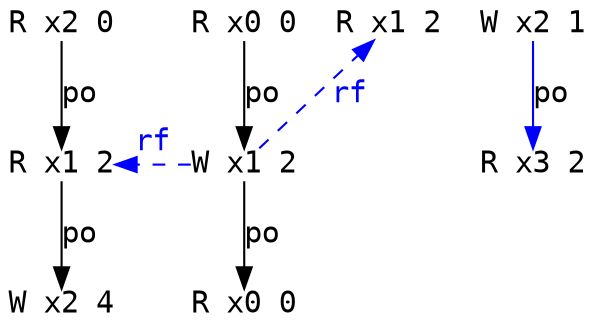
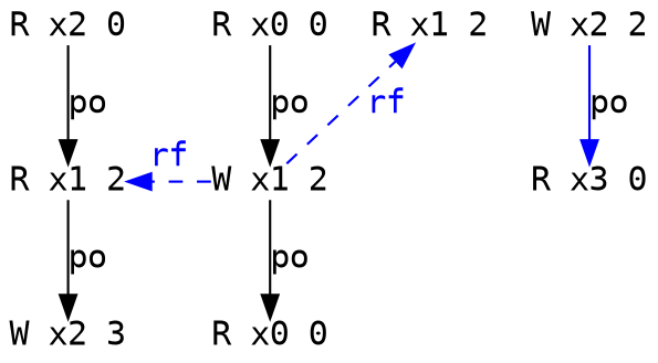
  digraph {
    fontname="DejaVu Sans Mono"
    node [fontname="DejaVu Sans Mono" idx=0 loc=2 shape=plain th=3 type=R]
    edge [fontname="DejaVu Sans Mono"]
    n1 [label="R x2 0"]
    n2 [idx=1 label="R x1 2" loc=1]
-   n3 [idx=2 label="W x2 4" type=W]
-   n4 [label="W x2 1" th=1 type=W]
-   n5 [idx=1 label="R x3 2" loc=3 th=1]
+   n3 [idx=2 label="W x2 3" type=W]
+   n4 [label="W x2 2" th=1 type=W]
+   n5 [idx=1 label="R x3 0" loc=3 th=1]
    n6 [label="R x0 0" loc=0 th=2]
    n7 [idx=1 label="W x1 2" loc=1 th=2 type=W]
    n8 [idx=2 label="R x0 0" loc=0 th=2]
    n9 [label="R x1 2" loc=1 th=0]
    n1 -> n2 [label=po]
    n2 -> n3 [label=po]
    n4 -> n5 [color=blue label=po]
    n6 -> n7 [label=po]
    n7 -> n2 [color=blue constraint=false fontcolor=blue from_idx=1 from_th=2 label=rf style=dashed to_idx=1 to_th=3]
    n7 -> n8 [label=po]
    n7 -> n9 [color=blue constraint=false fontcolor=blue from_idx=1 from_th=2 label=rf style=dashed to_idx=0 to_th=0]
  }
